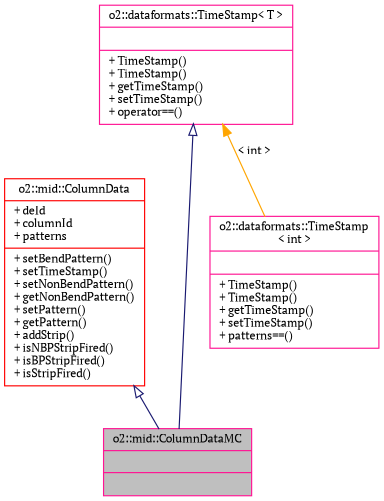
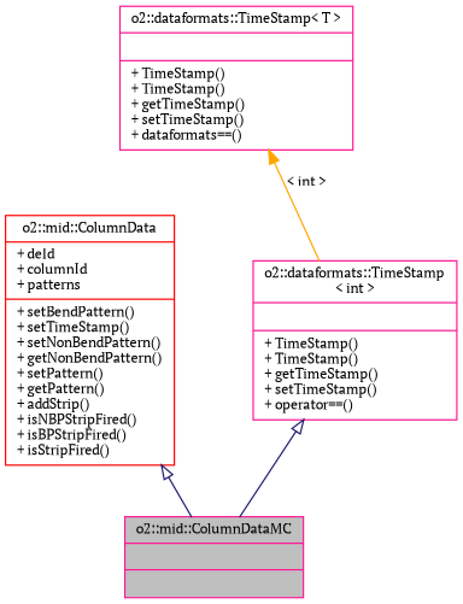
  digraph {
    fontname="PT Serif"
    node [color=deeppink fontname="PT Serif" fontsize=10 shape=record]
    edge [arrowtail=onormal color=midnightblue dir=back fontname="PT Serif" fontsize=10 labelfontname=Helvetica labelfontsize=10 style=solid]
    n1 [fillcolor=grey75 fontcolor=black height=0.2 label="{o2::mid::ColumnDataMC\n||}" style=filled width=0.4]
    n2 [color=red height=0.2 label="{o2::mid::ColumnData\n|+ deId\l+ columnId\l+ patterns\l|+ setBendPattern()\l+ setTimeStamp()\l+ setNonBendPattern()\l+ getNonBendPattern()\l+ setPattern()\l+ getPattern()\l+ addStrip()\l+ isNBPStripFired()\l+ isBPStripFired()\l+ isStripFired()\l}" width=0.4]
-   n3 [height=0.2 label="{o2::dataformats::TimeStamp\l\< int \>\n||+ TimeStamp()\l+ TimeStamp()\l+ getTimeStamp()\l+ setTimeStamp()\l+ patterns==()\l}" width=0.4]
-   n4 [height=0.2 label="{o2::dataformats::TimeStamp\< T \>\n||+ TimeStamp()\l+ TimeStamp()\l+ getTimeStamp()\l+ setTimeStamp()\l+ operator==()\l}" width=0.4]
+   n3 [height=0.2 label="{o2::dataformats::TimeStamp\l\< int \>\n||+ TimeStamp()\l+ TimeStamp()\l+ getTimeStamp()\l+ setTimeStamp()\l+ operator==()\l}" width=0.4]
+   n4 [height=0.2 label="{o2::dataformats::TimeStamp\< T \>\n||+ TimeStamp()\l+ TimeStamp()\l+ getTimeStamp()\l+ setTimeStamp()\l+ dataformats==()\l}" width=0.4]
    n2 -> n1
-   n4 -> n1
+   n3 -> n1
    n4 -> n3 [color=orange label=" \< int \>" arrowtail=""]
  }
